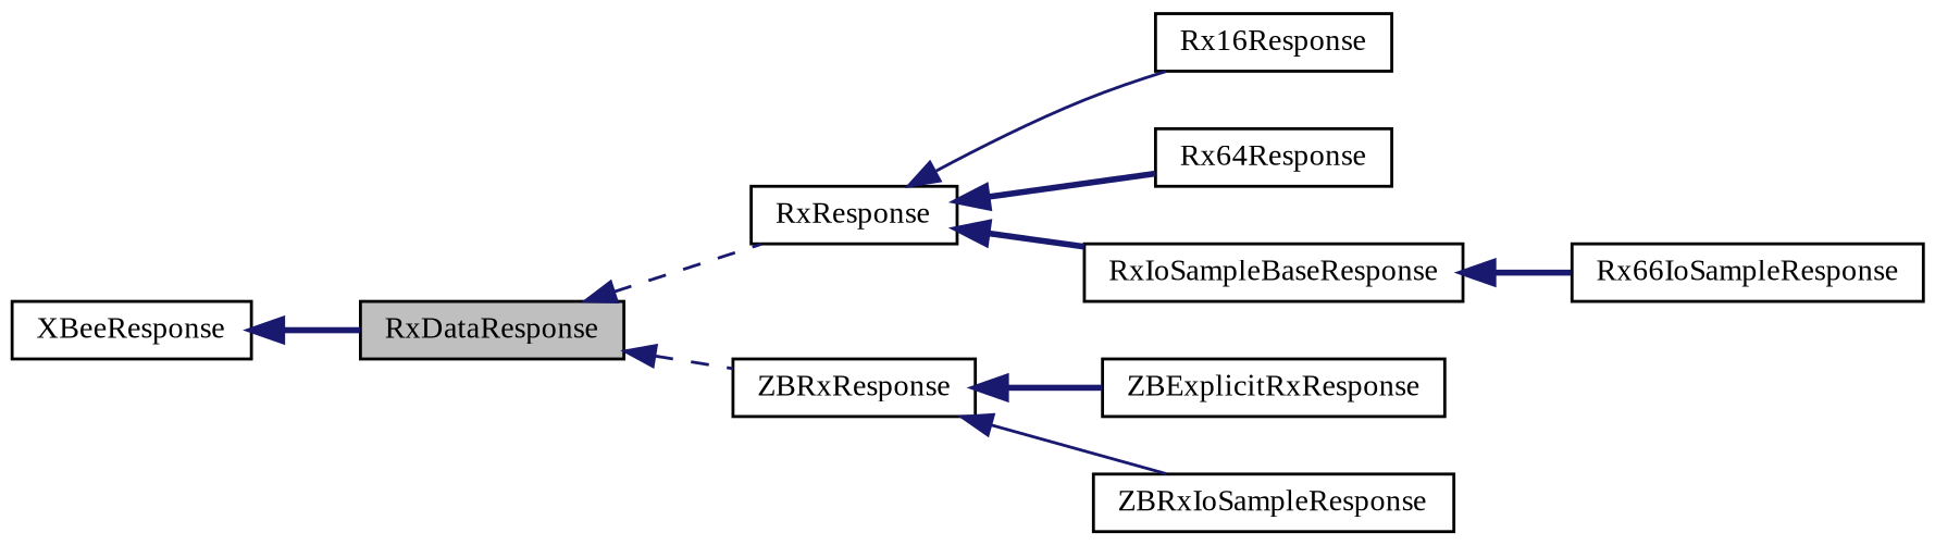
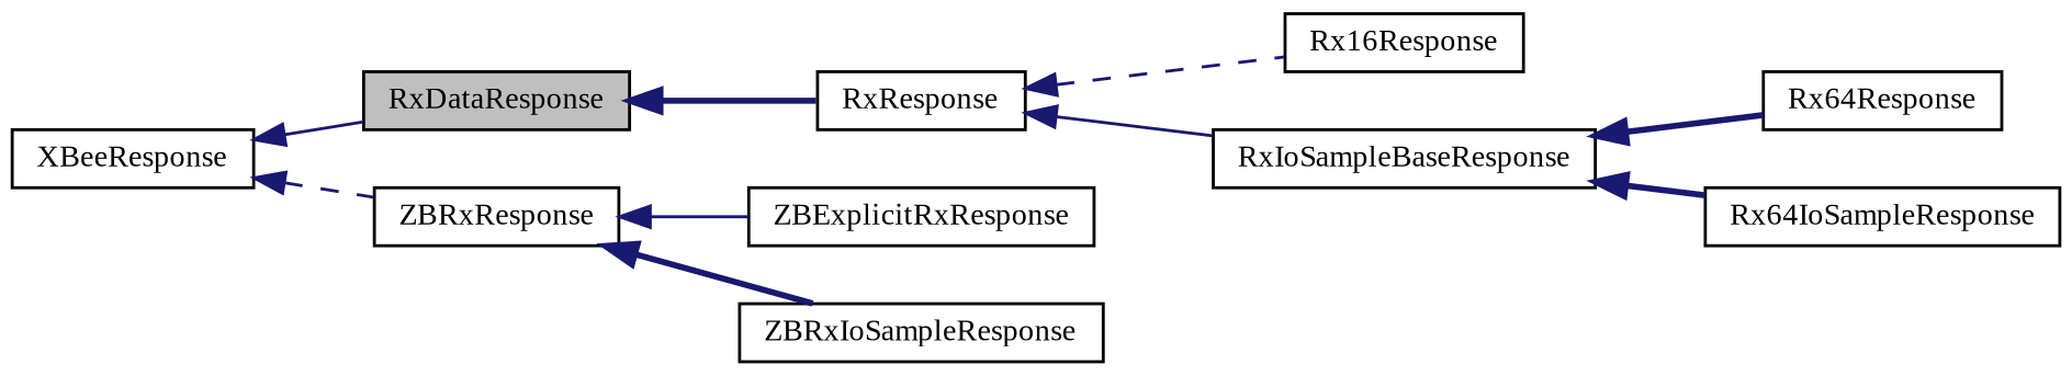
  digraph {
    fontname="Liberation Serif"
    rankdir=LR
    node [color=black fillcolor=white fontname="Liberation Serif" fontsize=10 shape=record style=filled]
    edge [color=midnightblue dir=back fontname="Liberation Serif" fontsize=10 labelfontname=Helvetica labelfontsize=10 style=bold]
    n1 [fillcolor=grey75 fontcolor=black height=0.2 label=RxDataResponse width=0.4]
    n2 [height=0.2 label=RxResponse width=0.4]
    n3 [height=0.2 label=ZBRxResponse width=0.4]
    n4 [height=0.2 label=Rx16Response width=0.4]
    n5 [height=0.2 label=Rx64Response width=0.4]
    n6 [height=0.2 label=RxIoSampleBaseResponse width=0.4]
    n7 [height=0.2 label=ZBExplicitRxResponse width=0.4]
    n8 [height=0.2 label=ZBRxIoSampleResponse width=0.4]
    n9 [height=0.2 label=XBeeResponse width=0.4]
-   n10 [height=0.2 label=Rx66IoSampleResponse width=0.4]
-   n1 -> n2 [style=dashed]
-   n1 -> n3 [style=dashed]
-   n2 -> n4 [style=solid]
-   n2 -> n5
-   n2 -> n6
-   n3 -> n7
-   n3 -> n8 [style=solid]
+   n10 [height=0.2 label=Rx64IoSampleResponse width=0.4]
+   n1 -> n2
+   n9 -> n3 [style=dashed]
+   n2 -> n4 [style=dashed]
+   n6 -> n5
+   n2 -> n6 [style=solid]
+   n3 -> n7 [style=solid]
+   n3 -> n8
    n6 -> n10
-   n9 -> n1
+   n9 -> n1 [style=solid]
  }
